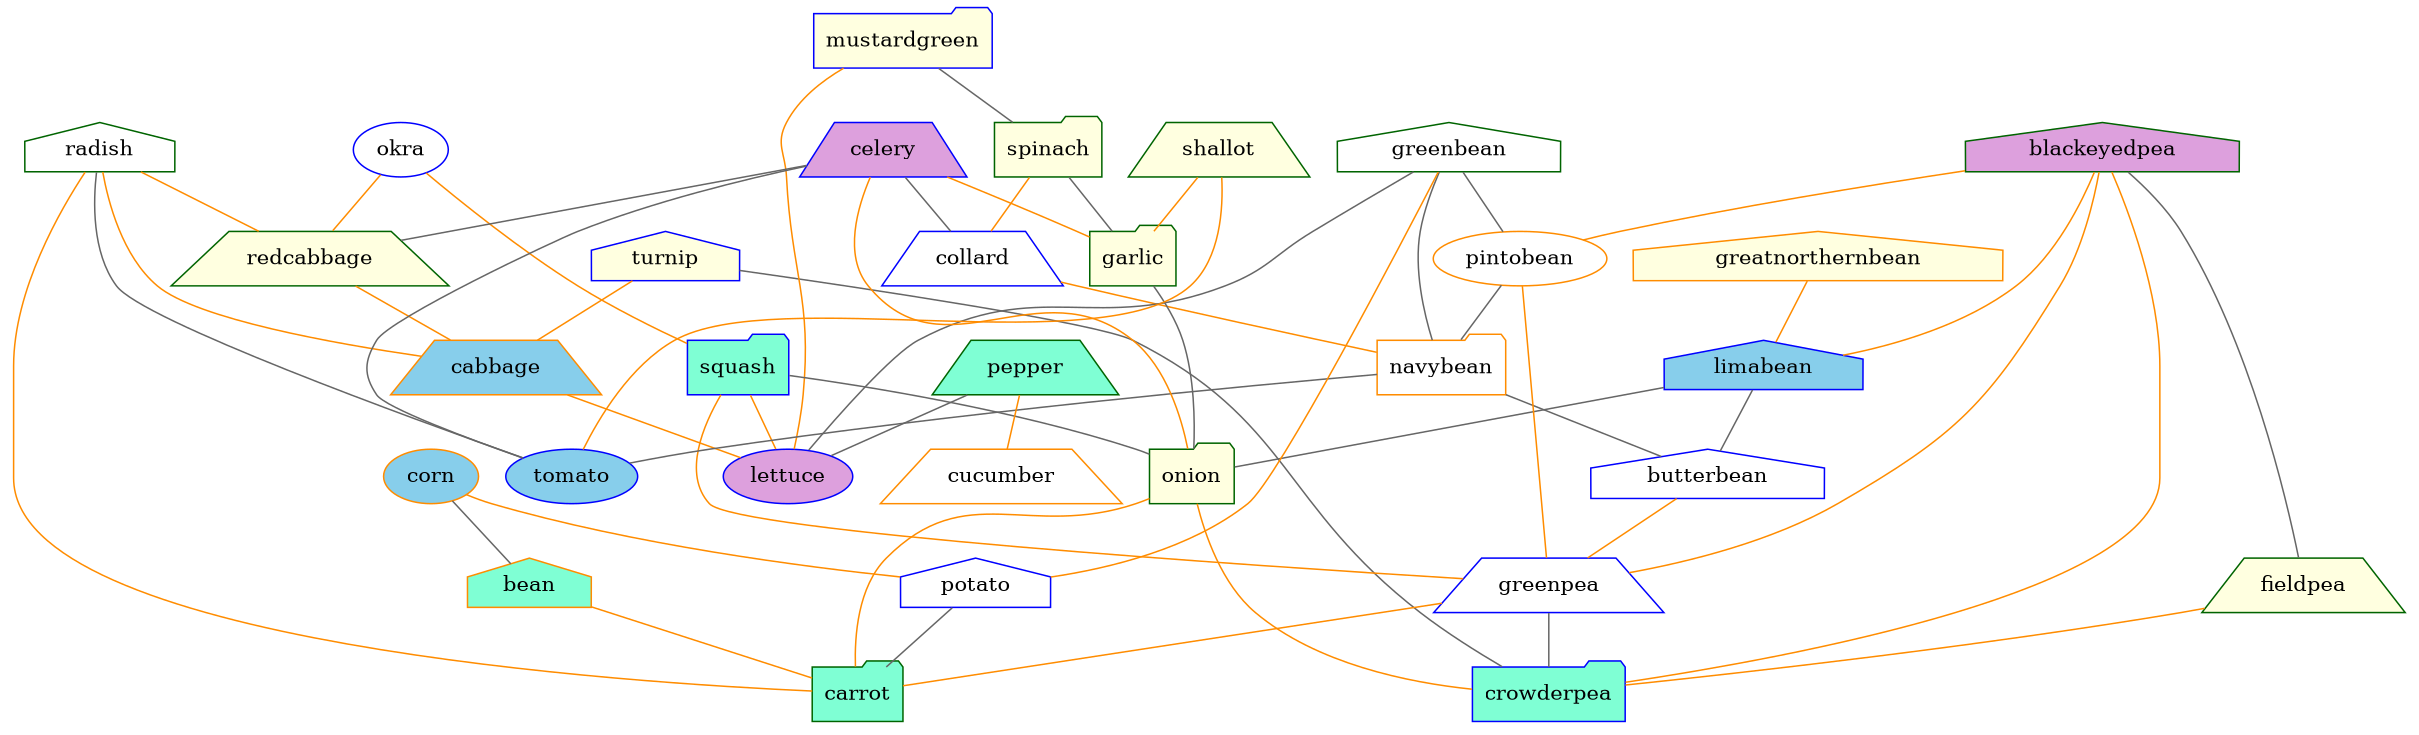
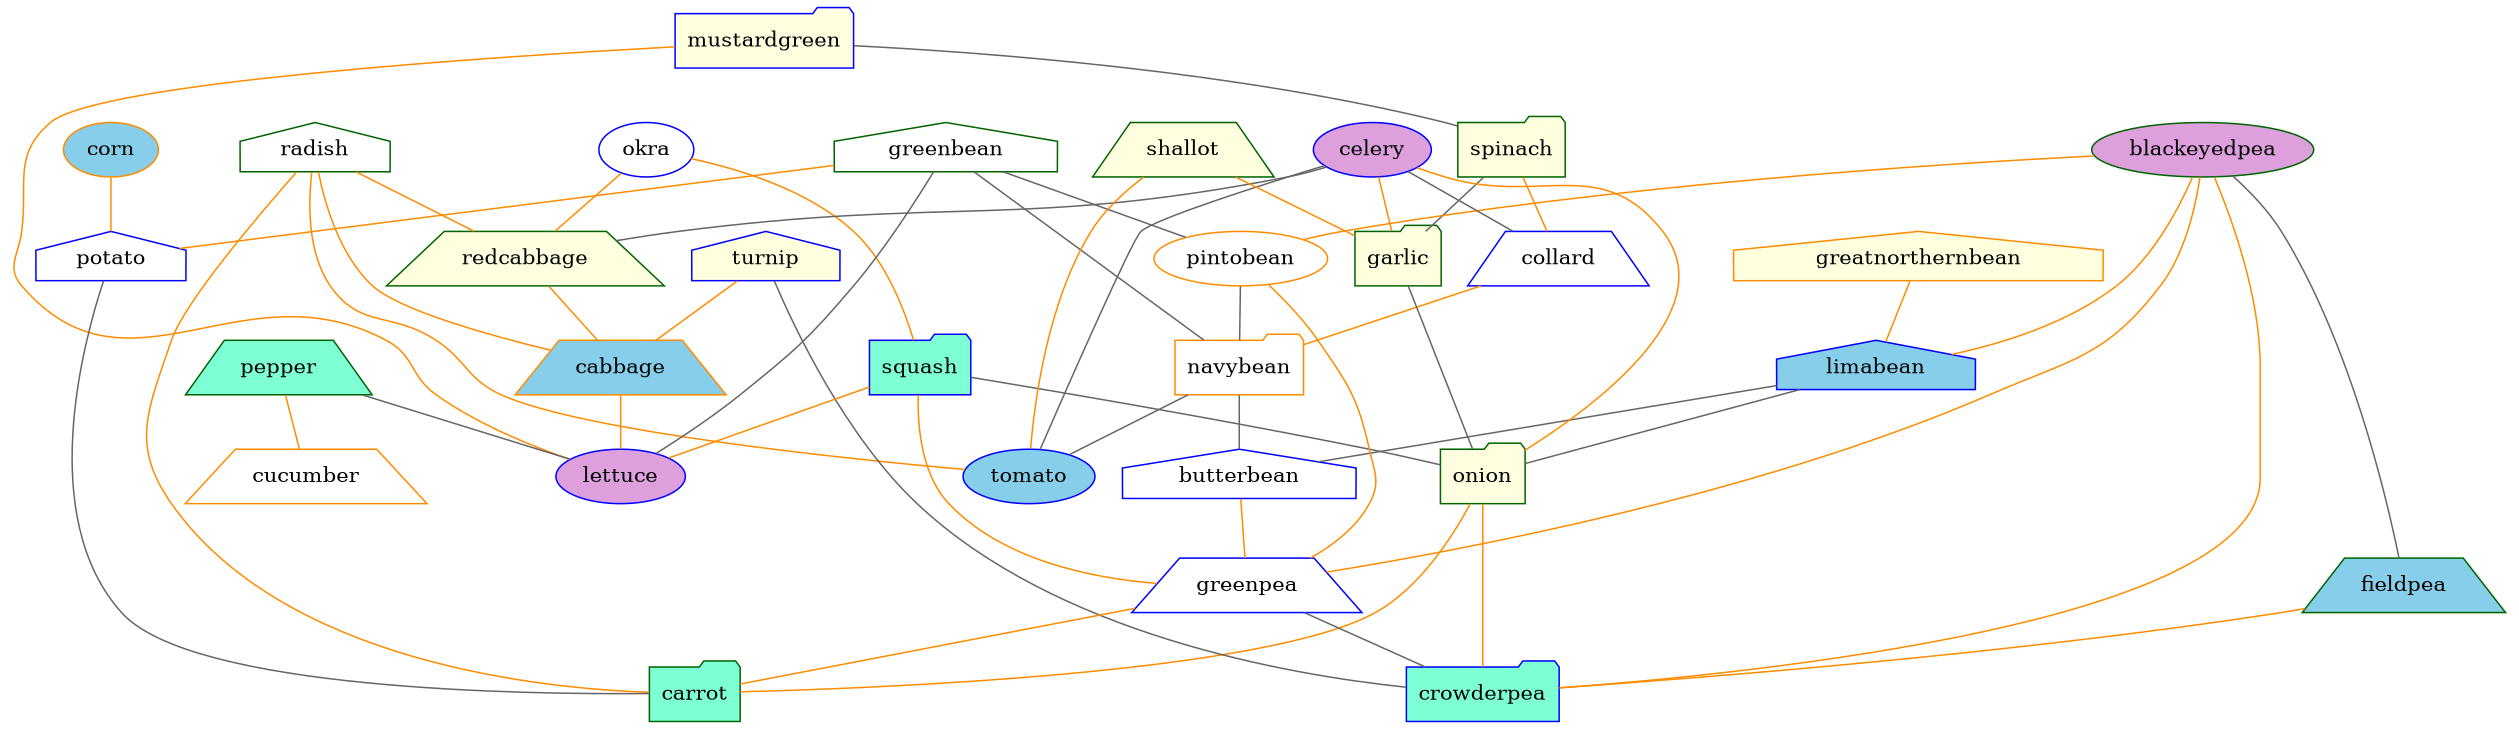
  strict graph {
    node [color=blue fillcolor=white shape=house style=filled]
    edge [color=darkorange weight=1]
    radish [color=darkgreen]
    redcabbage [color=darkgreen fillcolor=lightyellow shape=trapezium]
    cabbage [color=darkorange fillcolor=skyblue shape=trapezium]
    tomato [fillcolor=skyblue shape=ellipse]
    carrot [color=darkgreen fillcolor=aquamarine shape=folder]
    lettuce [fillcolor=plum shape=ellipse]
    greatnorthernbean [color=darkorange fillcolor=lightyellow]
    limabean [fillcolor=skyblue]
    butterbean
    onion [color=darkgreen fillcolor=lightyellow shape=folder]
    turnip [fillcolor=lightyellow]
    crowderpea [fillcolor=aquamarine shape=folder]
    mustardgreen [fillcolor=lightyellow shape=folder]
    spinach [color=darkgreen fillcolor=lightyellow shape=folder]
    collard [shape=trapezium]
    garlic [color=darkgreen fillcolor=lightyellow shape=folder]
    okra [shape=ellipse]
    squash [fillcolor=aquamarine shape=folder]
    greenpea [shape=trapezium]
    navybean [color=darkorange shape=folder]
-   blackeyedpea [color=darkgreen fillcolor=plum]
+   blackeyedpea [color=darkgreen fillcolor=plum shape=ellipse]
    pintobean [color=darkorange shape=ellipse]
-   fieldpea [color=darkgreen fillcolor=lightyellow shape=trapezium]
+   fieldpea [color=darkgreen fillcolor=skyblue shape=trapezium]
    greenbean [color=darkgreen]
    potato
-   celery [fillcolor=plum shape=trapezium]
+   celery [fillcolor=plum shape=ellipse]
    pepper [color=darkgreen fillcolor=aquamarine shape=trapezium]
    cucumber [color=darkorange shape=trapezium]
    shallot [color=darkgreen fillcolor=lightyellow shape=trapezium]
    corn [color=darkorange fillcolor=skyblue shape=ellipse]
-   bean [color=darkorange fillcolor=aquamarine]
    radish -- redcabbage
    radish -- cabbage
-   radish -- tomato [color=gray40]
+   radish -- tomato
    radish -- carrot
    redcabbage -- cabbage
    cabbage -- lettuce
    greatnorthernbean -- limabean
    limabean -- butterbean [color=gray40]
    limabean -- onion [color=gray40]
    butterbean -- greenpea
    onion -- carrot
    onion -- crowderpea
    turnip -- cabbage
    turnip -- crowderpea [color=gray40]
    mustardgreen -- lettuce
    mustardgreen -- spinach [color=gray40]
    spinach -- collard
    spinach -- garlic [color=gray40]
    collard -- navybean
    garlic -- onion [color=gray40]
    okra -- redcabbage
    okra -- squash
    squash -- lettuce
    squash -- onion [color=gray40]
    squash -- greenpea
    greenpea -- carrot
    greenpea -- crowderpea [color=gray40]
    navybean -- tomato [color=gray40]
    navybean -- butterbean [color=gray40]
    blackeyedpea -- limabean
    blackeyedpea -- crowderpea
    blackeyedpea -- greenpea
    blackeyedpea -- pintobean
    blackeyedpea -- fieldpea [color=gray40]
    pintobean -- greenpea
    pintobean -- navybean [color=gray40]
    fieldpea -- crowderpea
    greenbean -- lettuce [color=gray40]
    greenbean -- navybean [color=gray40]
    greenbean -- pintobean [color=gray40]
    greenbean -- potato
    potato -- carrot [color=gray40]
    celery -- redcabbage [color=gray40]
    celery -- tomato [color=gray40]
    celery -- onion
    celery -- collard [color=gray40]
    celery -- garlic
    pepper -- lettuce [color=gray40]
    pepper -- cucumber
    shallot -- tomato
    shallot -- garlic
    corn -- potato
-   corn -- bean [color=gray40]
-   bean -- carrot
  }
